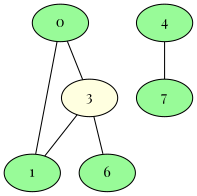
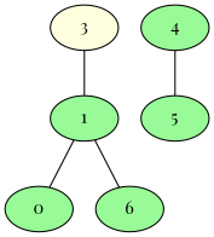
  graph {
    fontname="Playfair Display"
    node [fillcolor=palegreen fontname="Playfair Display" style=filled]
    edge [fontname="Playfair Display"]
    n1 [label=0]
    1
    3 [fillcolor=lightyellow]
    6
    4
-   5 [label=7]
-   n1 -- 3
+   5
    1 -- n1
    3 -- 1
-   3 -- 6
+   1 -- 6
    4 -- 5
  }
